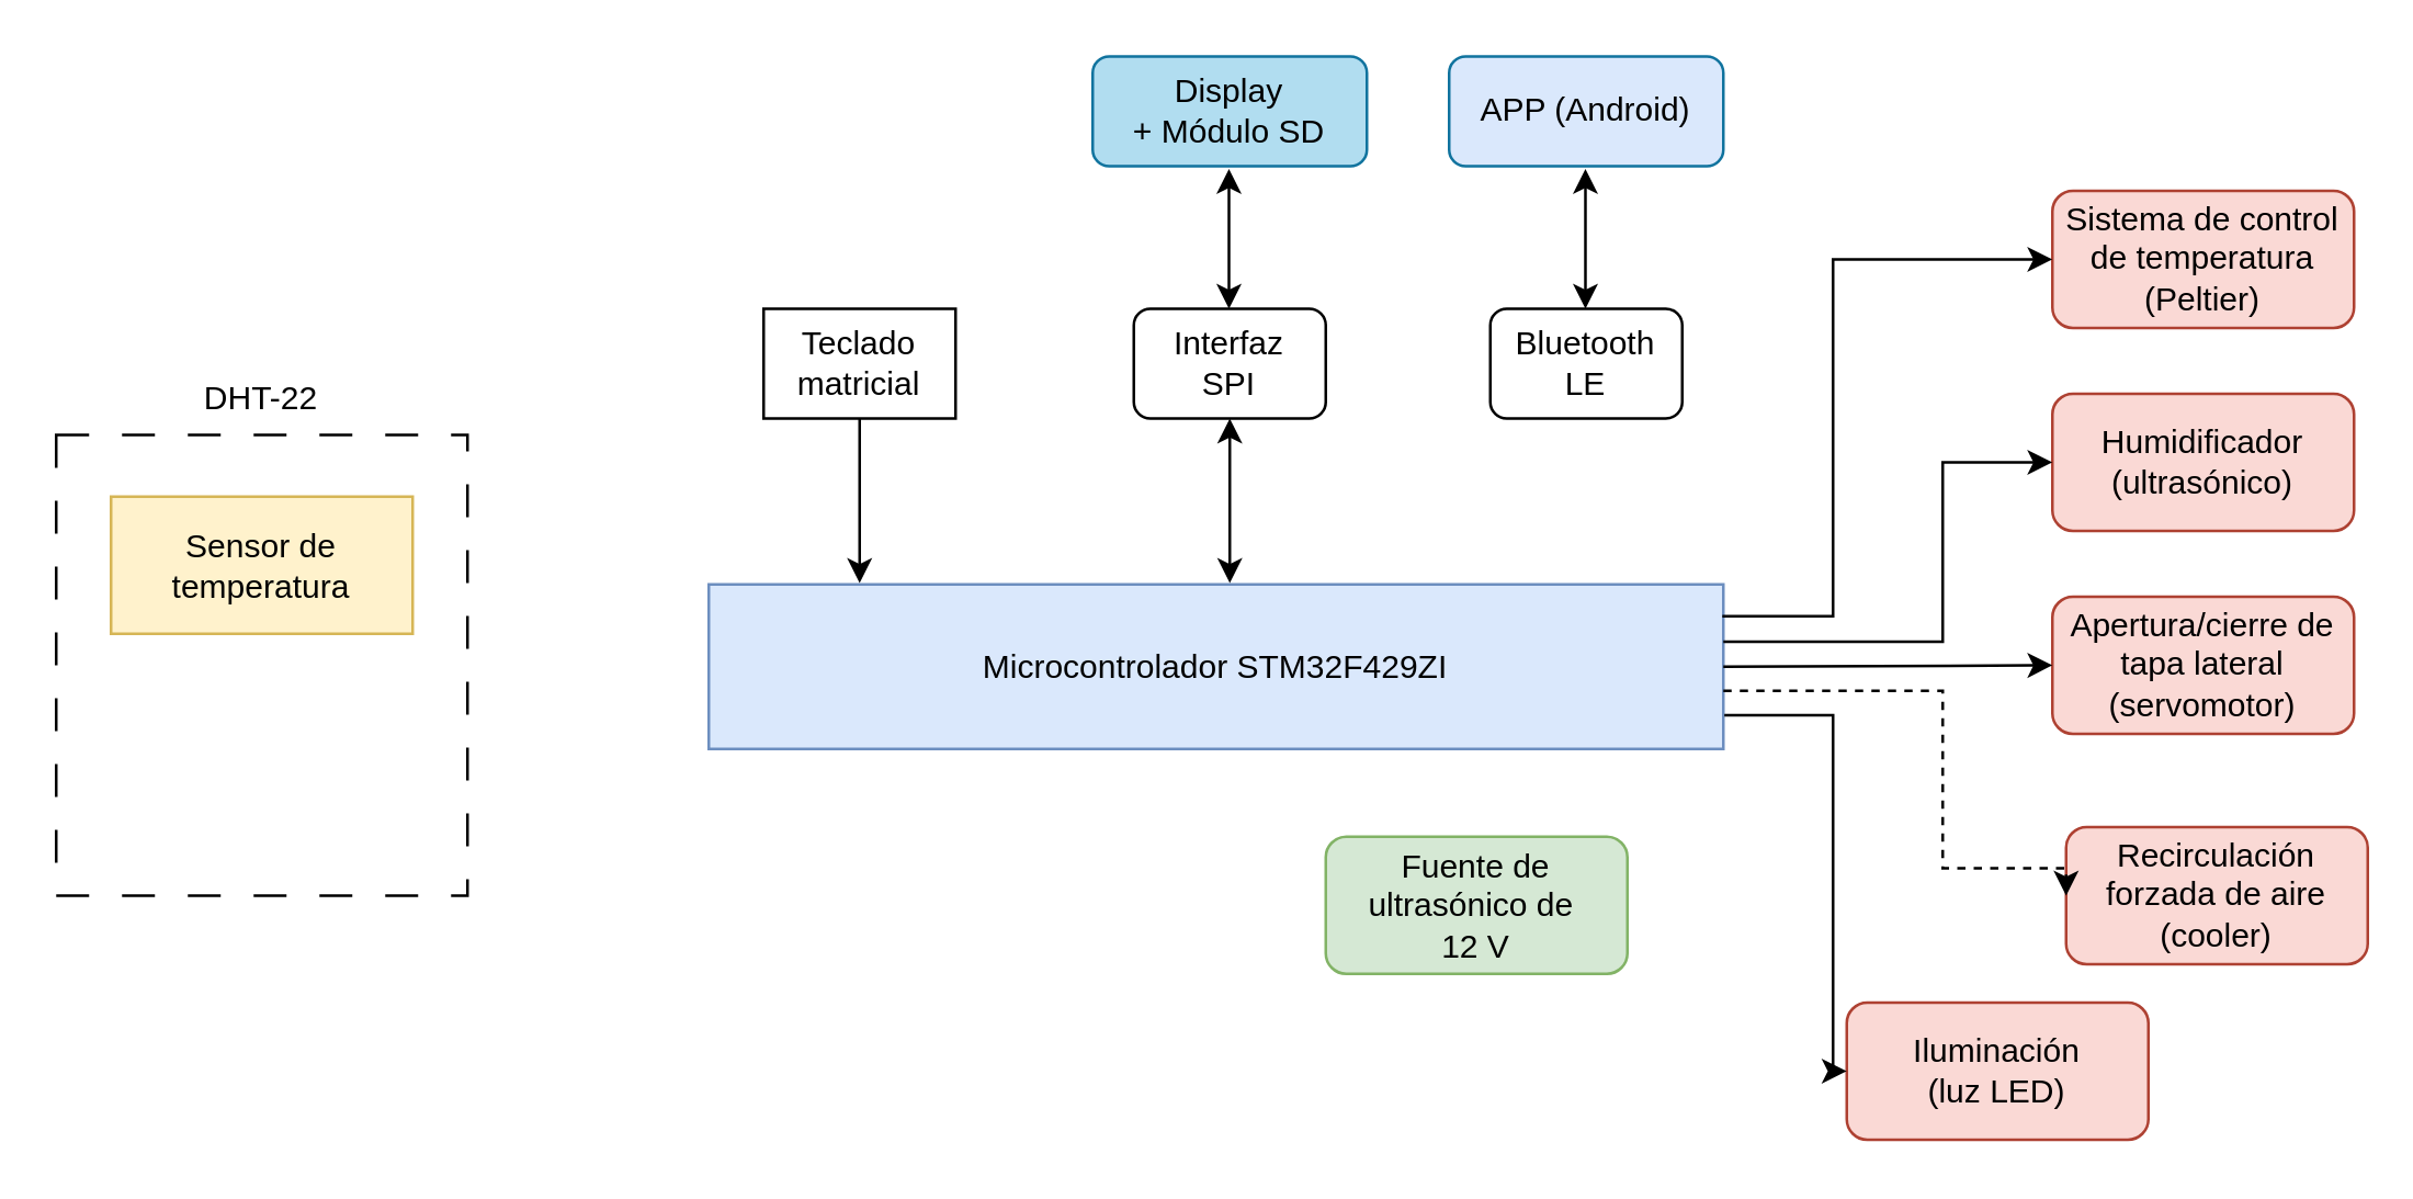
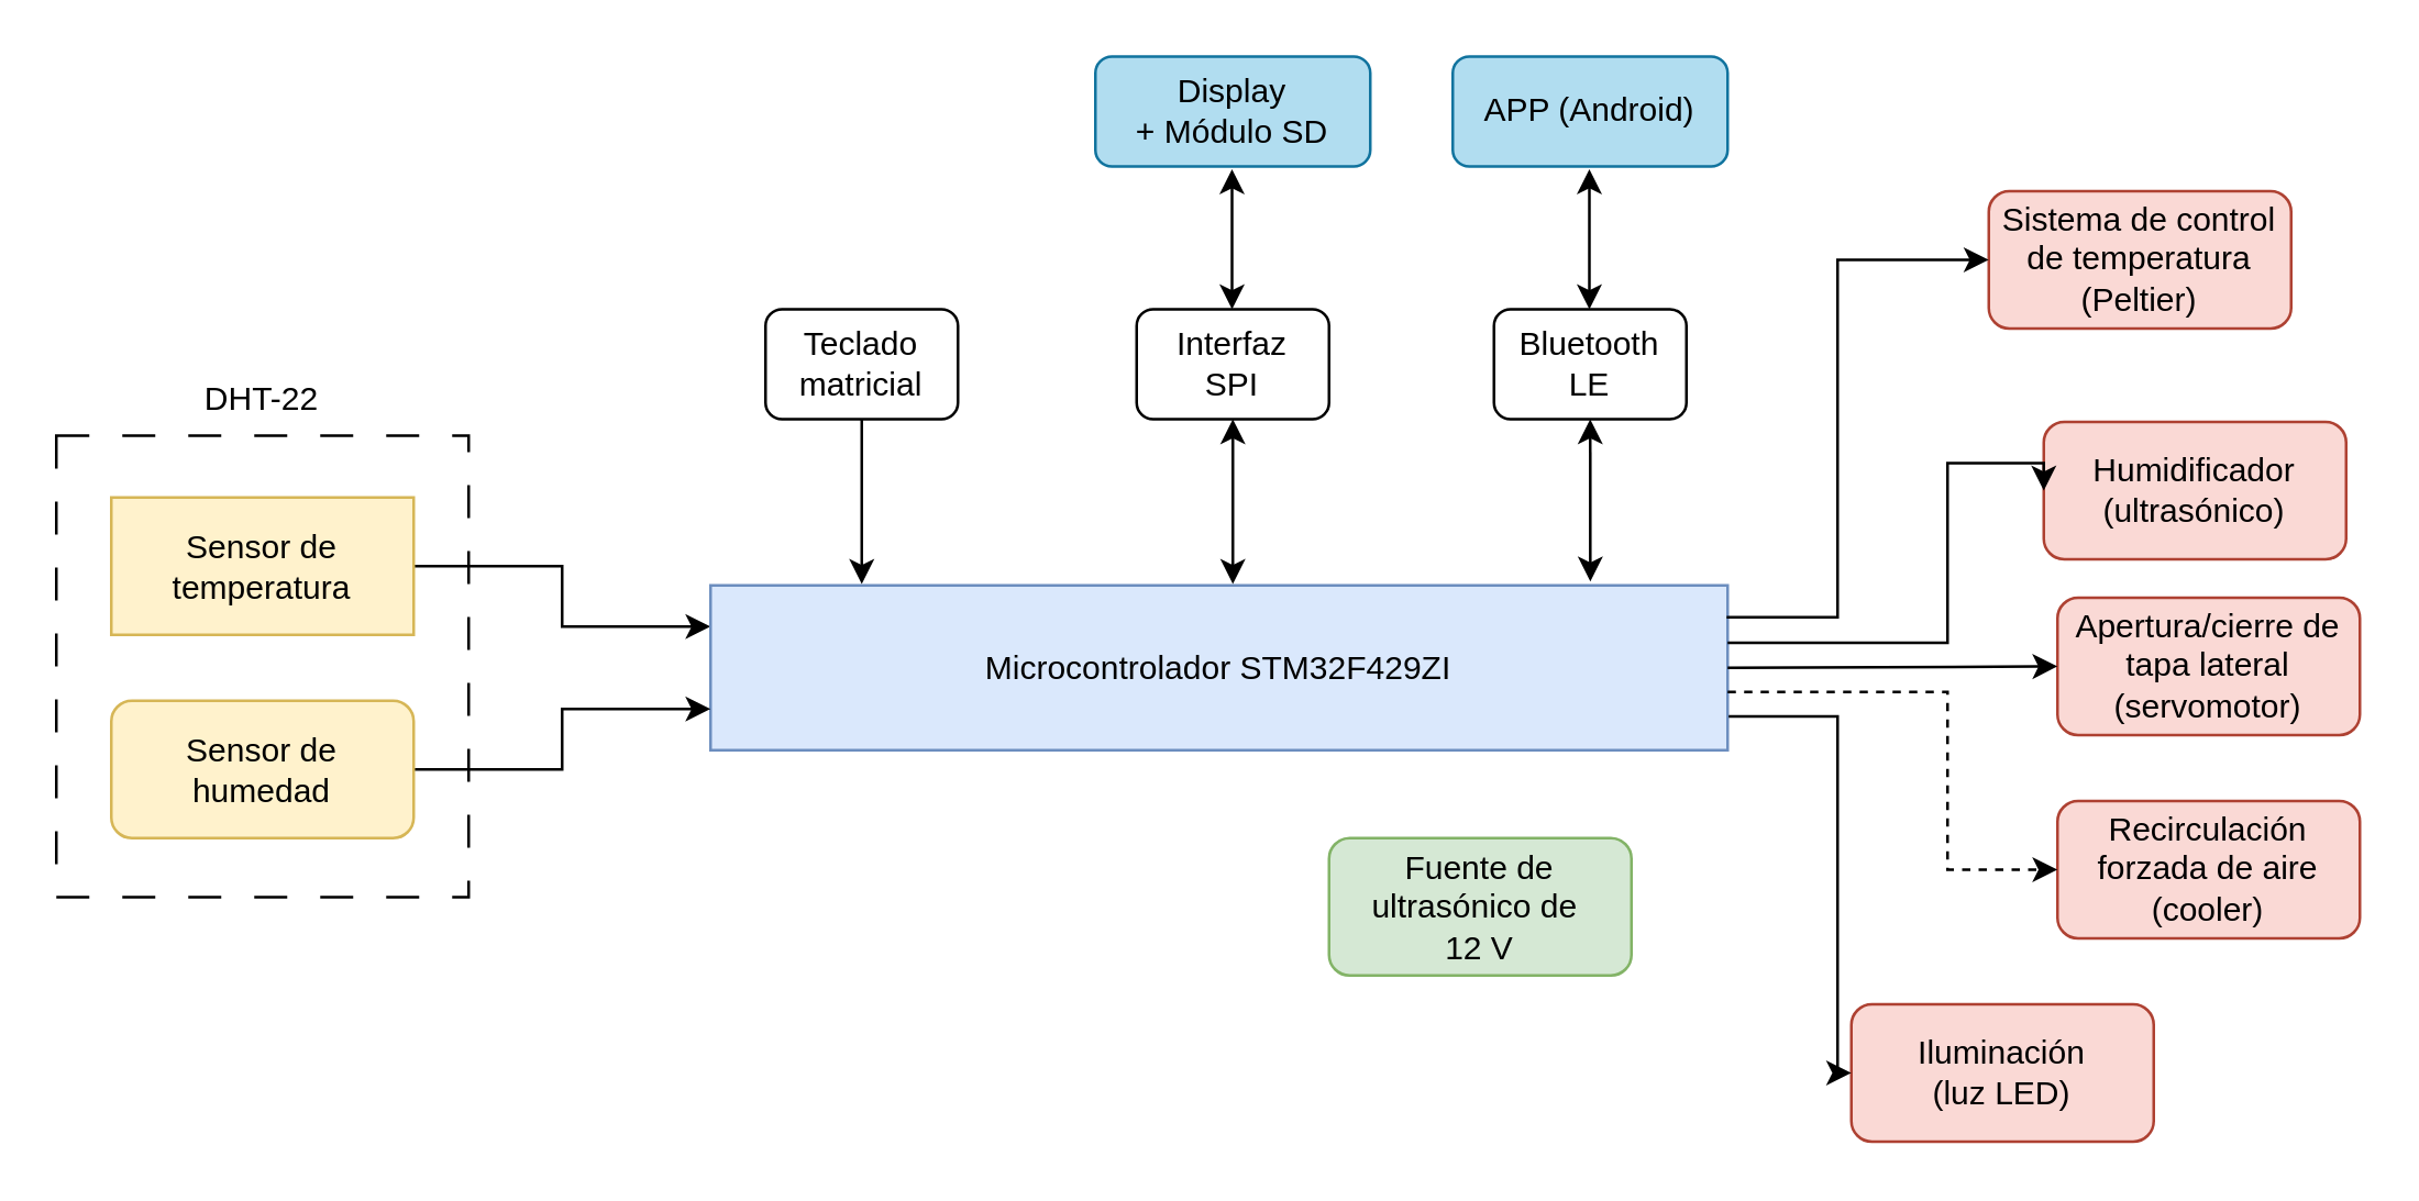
  <mxCell id="0" />
  <mxCell id="1" parent="0" />
+ <mxCell id="2" style="edgeStyle=orthogonalEdgeStyle;rounded=0;orthogonalLoop=1;jettySize=auto;html=1;exitX=1;exitY=0.5;exitDx=0;exitDy=0;entryX=0;entryY=0.25;entryDx=0;entryDy=0;" parent="1" source="3" target="4" edge="1"><mxGeometry relative="1" as="geometry" /></mxCell>
  <mxCell id="3" value="Sensor de temperatura" style="whiteSpace=wrap;html=1;fillColor=#fff2cc;strokeColor=#d6b656;rounded=0;" parent="1" vertex="1"><mxGeometry x="40" y="180.5" width="110" height="50" as="geometry" /></mxCell>
  <mxCell id="4" value="Microcontrolador STM32F429ZI" style="rounded=0;whiteSpace=wrap;html=1;fillColor=#dae8fc;strokeColor=#6c8ebf;" parent="1" vertex="1"><mxGeometry x="258" y="212.5" width="370" height="60" as="geometry" /></mxCell>
  <mxCell id="5" value="Bluetooth LE" style="rounded=1;whiteSpace=wrap;html=1;" parent="1" vertex="1"><mxGeometry x="543" y="112" width="70" height="40" as="geometry" /></mxCell>
- <mxCell id="6" value="APP (Android)" style="rounded=1;whiteSpace=wrap;html=1;fillColor=#dae8fc;strokeColor=#10739e;" parent="1" vertex="1"><mxGeometry x="528" y="20" width="100" height="40" as="geometry" /></mxCell>
- <mxCell id="9" value="Sistema de control de temperatura (Peltier)" style="rounded=1;whiteSpace=wrap;html=1;fillColor=#fad9d5;strokeColor=#ae4132;" parent="1" vertex="1"><mxGeometry x="748" y="69" width="110" height="50" as="geometry" /></mxCell>
- <mxCell id="10" value="Humidificador&lt;div&gt;(ultrasónico)&lt;/div&gt;" style="rounded=1;whiteSpace=wrap;html=1;fillColor=#fad9d5;strokeColor=#ae4132;" parent="1" vertex="1"><mxGeometry x="748" y="143" width="110" height="50" as="geometry" /></mxCell>
+ <mxCell id="6" value="APP (Android)" style="rounded=1;whiteSpace=wrap;html=1;fillColor=#b1ddf0;strokeColor=#10739e;" parent="1" vertex="1"><mxGeometry x="528" y="20" width="100" height="40" as="geometry" /></mxCell>
+ <mxCell id="7" style="edgeStyle=orthogonalEdgeStyle;rounded=0;orthogonalLoop=1;jettySize=auto;html=1;entryX=0;entryY=0.75;entryDx=0;entryDy=0;" parent="1" source="8" target="4" edge="1"><mxGeometry relative="1" as="geometry" /></mxCell>
+ <mxCell id="8" value="Sensor de humedad" style="rounded=1;whiteSpace=wrap;html=1;fillColor=#fff2cc;strokeColor=#d6b656;" parent="1" vertex="1"><mxGeometry x="40" y="254.5" width="110" height="50" as="geometry" /></mxCell>
+ <mxCell id="9" value="Sistema de control de temperatura (Peltier)" style="rounded=1;whiteSpace=wrap;html=1;fillColor=#fad9d5;strokeColor=#ae4132;" parent="1" vertex="1"><mxGeometry x="723" y="69" width="110" height="50" as="geometry" /></mxCell>
+ <mxCell id="10" value="Humidificador&lt;div&gt;(ultrasónico)&lt;/div&gt;" style="rounded=1;whiteSpace=wrap;html=1;fillColor=#fad9d5;strokeColor=#ae4132;" parent="1" vertex="1"><mxGeometry x="743" y="153" width="110" height="50" as="geometry" /></mxCell>
  <mxCell id="11" value="Apertura/cierre de tapa lateral&lt;div&gt;(servomotor)&lt;/div&gt;" style="rounded=1;whiteSpace=wrap;html=1;fillColor=#fad9d5;strokeColor=#ae4132;" parent="1" vertex="1"><mxGeometry x="748" y="217" width="110" height="50" as="geometry" /></mxCell>
- <mxCell id="12" value="Recirculación forzada de aire (cooler)" style="rounded=1;whiteSpace=wrap;html=1;fillColor=#fad9d5;strokeColor=#ae4132;" parent="1" vertex="1"><mxGeometry x="753" y="301" width="110" height="50" as="geometry" /></mxCell>
+ <mxCell id="12" value="Recirculación forzada de aire (cooler)" style="rounded=1;whiteSpace=wrap;html=1;fillColor=#fad9d5;strokeColor=#ae4132;" parent="1" vertex="1"><mxGeometry x="748" y="291" width="110" height="50" as="geometry" /></mxCell>
  <mxCell id="13" value="Iluminación&lt;div&gt;(luz LED)&lt;/div&gt;" style="rounded=1;whiteSpace=wrap;html=1;fillColor=#fad9d5;strokeColor=#ae4132;" parent="1" vertex="1"><mxGeometry x="673" y="365" width="110" height="50" as="geometry" /></mxCell>
+ <mxCell id="14" value="" style="endArrow=classic;startArrow=classic;html=1;rounded=0;entryX=0.5;entryY=1;entryDx=0;entryDy=0;exitX=0.865;exitY=-0.023;exitDx=0;exitDy=0;exitPerimeter=0;" parent="1" source="4" target="5" edge="1"><mxGeometry width="50" height="50" relative="1" as="geometry"><mxPoint x="578" y="210" as="sourcePoint" /><mxPoint x="418" y="135.88" as="targetPoint" /></mxGeometry></mxCell>
  <mxCell id="15" value="" style="endArrow=classic;startArrow=classic;html=1;rounded=0;entryX=0.5;entryY=1;entryDx=0;entryDy=0;exitX=0.5;exitY=0;exitDx=0;exitDy=0;" parent="1" edge="1"><mxGeometry width="50" height="50" relative="1" as="geometry"><mxPoint x="577.7" y="112" as="sourcePoint" /><mxPoint x="577.7" y="61" as="targetPoint" /></mxGeometry></mxCell>
  <mxCell id="16" value="" style="endArrow=classic;html=1;rounded=0;exitX=1;exitY=0.5;exitDx=0;exitDy=0;entryX=0;entryY=0.5;entryDx=0;entryDy=0;" parent="1" source="4" target="11" edge="1"><mxGeometry width="50" height="50" relative="1" as="geometry"><mxPoint x="548" y="240" as="sourcePoint" /><mxPoint x="598" y="190" as="targetPoint" /></mxGeometry></mxCell>
  <mxCell id="17" style="edgeStyle=orthogonalEdgeStyle;rounded=0;orthogonalLoop=1;jettySize=auto;html=1;exitX=1;exitY=0.647;exitDx=0;exitDy=0;entryX=0;entryY=0.5;entryDx=0;entryDy=0;exitPerimeter=0;dashed=1;" parent="1" source="4" target="12" edge="1"><mxGeometry relative="1" as="geometry"><mxPoint x="518" y="250.5" as="sourcePoint" /><mxPoint x="616" y="272.5" as="targetPoint" /><Array as="points"><mxPoint x="708" y="251" /><mxPoint x="708" y="316" /></Array></mxGeometry></mxCell>
  <mxCell id="18" style="edgeStyle=orthogonalEdgeStyle;rounded=0;orthogonalLoop=1;jettySize=auto;html=1;exitX=1.001;exitY=0.795;exitDx=0;exitDy=0;entryX=0;entryY=0.5;entryDx=0;entryDy=0;exitPerimeter=0;" parent="1" source="4" target="13" edge="1"><mxGeometry relative="1" as="geometry"><mxPoint x="528" y="261" as="sourcePoint" /><mxPoint x="623" y="327" as="targetPoint" /><Array as="points"><mxPoint x="668" y="260" /><mxPoint x="668" y="390" /></Array></mxGeometry></mxCell>
  <mxCell id="19" style="edgeStyle=orthogonalEdgeStyle;rounded=0;orthogonalLoop=1;jettySize=auto;html=1;entryX=0;entryY=0.5;entryDx=0;entryDy=0;exitX=1;exitY=0.349;exitDx=0;exitDy=0;exitPerimeter=0;" parent="1" source="4" target="10" edge="1"><mxGeometry relative="1" as="geometry"><mxPoint x="478" y="193.01" as="sourcePoint" /><mxPoint x="576" y="171.01" as="targetPoint" /><Array as="points"><mxPoint x="708" y="233" /><mxPoint x="708" y="168" /></Array></mxGeometry></mxCell>
  <mxCell id="20" style="edgeStyle=orthogonalEdgeStyle;rounded=0;orthogonalLoop=1;jettySize=auto;html=1;entryX=0;entryY=0.5;entryDx=0;entryDy=0;exitX=0.999;exitY=0.194;exitDx=0;exitDy=0;exitPerimeter=0;" parent="1" source="4" target="9" edge="1"><mxGeometry relative="1" as="geometry"><mxPoint x="468" y="192.98" as="sourcePoint" /><mxPoint x="566" y="170.98" as="targetPoint" /><Array as="points"><mxPoint x="668" y="224" /><mxPoint x="668" y="94" /></Array></mxGeometry></mxCell>
  <mxCell id="21" value="Interfaz&lt;div&gt;SPI&lt;/div&gt;" style="rounded=1;whiteSpace=wrap;html=1;" parent="1" vertex="1"><mxGeometry x="413" y="112" width="70" height="40" as="geometry" /></mxCell>
  <mxCell id="22" value="Display&lt;div&gt;&lt;span style=&quot;background-color: transparent; color: light-dark(rgb(0, 0, 0), rgb(255, 255, 255));&quot;&gt;+ Módulo SD&lt;/span&gt;&lt;/div&gt;" style="rounded=1;whiteSpace=wrap;html=1;fillColor=#b1ddf0;strokeColor=#10739e;" parent="1" vertex="1"><mxGeometry x="398" y="20" width="100" height="40" as="geometry" /></mxCell>
  <mxCell id="23" value="" style="endArrow=classic;startArrow=classic;html=1;rounded=0;entryX=0.5;entryY=1;entryDx=0;entryDy=0;exitX=0.783;exitY=-0.01;exitDx=0;exitDy=0;exitPerimeter=0;" parent="1" target="21" edge="1"><mxGeometry width="50" height="50" relative="1" as="geometry"><mxPoint x="448" y="212" as="sourcePoint" /><mxPoint x="288" y="135.88" as="targetPoint" /></mxGeometry></mxCell>
  <mxCell id="24" value="" style="endArrow=classic;startArrow=classic;html=1;rounded=0;entryX=0.5;entryY=1;entryDx=0;entryDy=0;exitX=0.5;exitY=0;exitDx=0;exitDy=0;" parent="1" edge="1"><mxGeometry width="50" height="50" relative="1" as="geometry"><mxPoint x="447.7" y="112" as="sourcePoint" /><mxPoint x="447.7" y="61" as="targetPoint" /></mxGeometry></mxCell>
  <mxCell id="25" value="Fuente de ultrasónico de&amp;nbsp;&lt;div&gt;12 V&lt;/div&gt;" style="rounded=1;whiteSpace=wrap;html=1;fillColor=#d5e8d4;strokeColor=#82b366;" vertex="1" parent="1"><mxGeometry x="483" y="304.5" width="110" height="50" as="geometry" /></mxCell>
  <mxCell id="26" value="" style="rounded=0;whiteSpace=wrap;html=1;fillColor=none;dashed=1;dashPattern=12 12;" vertex="1" parent="1"><mxGeometry x="20" y="158" width="150" height="168" as="geometry" /></mxCell>
  <mxCell id="27" value="DHT-22" style="text;html=1;align=center;verticalAlign=middle;whiteSpace=wrap;rounded=0;" vertex="1" parent="1"><mxGeometry x="65" width="60" height="30" as="geometry" y="130" /></mxCell>
- <mxCell id="28" value="Teclado&lt;div&gt;matricial&lt;/div&gt;" style="whiteSpace=wrap;html=1;rounded=0;" vertex="1" parent="1"><mxGeometry x="278" y="112" width="70" height="40" as="geometry" /></mxCell>
+ <mxCell id="28" value="Teclado&lt;div&gt;matricial&lt;/div&gt;" style="rounded=1;whiteSpace=wrap;html=1;" vertex="1" parent="1"><mxGeometry x="278" y="112" width="70" height="40" as="geometry" /></mxCell>
  <mxCell id="29" value="" style="endArrow=none;startArrow=classic;html=1;rounded=0;entryX=0.5;entryY=1;entryDx=0;entryDy=0;exitX=0.783;exitY=-0.01;exitDx=0;exitDy=0;exitPerimeter=0;startFill=1;" edge="1" parent="1" target="28"><mxGeometry width="50" height="50" relative="1" as="geometry"><mxPoint x="313" y="212" as="sourcePoint" /><mxPoint x="153" y="135.88" as="targetPoint" /></mxGeometry></mxCell>
